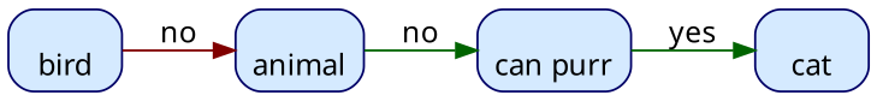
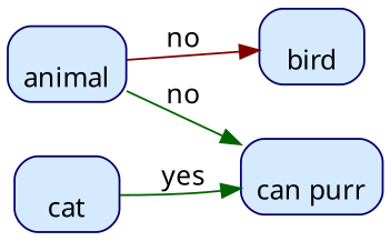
  digraph {
    fontname="Noto Sans"
    rankdir=LR
    node [color="#000066" fillcolor="#D5EAFF" fontname="Noto Sans" shape=Mrecord style=filled]
    edge [color="#006400" fontname="Noto Sans" weight=1]
    n1 [label=" \nanimal "]
    n2 [label=" \ncan purr "]
    n3 [label=" \nbird "]
    n4 [label=" \ncat "]
    n1 -> n2 [label=no]
-   n3 -> n1 [color="#800000" label=no]
-   n2 -> n4 [label=yes]
+   n1 -> n3 [color="#800000" label=no]
+   n4 -> n2 [label=yes]
  }
